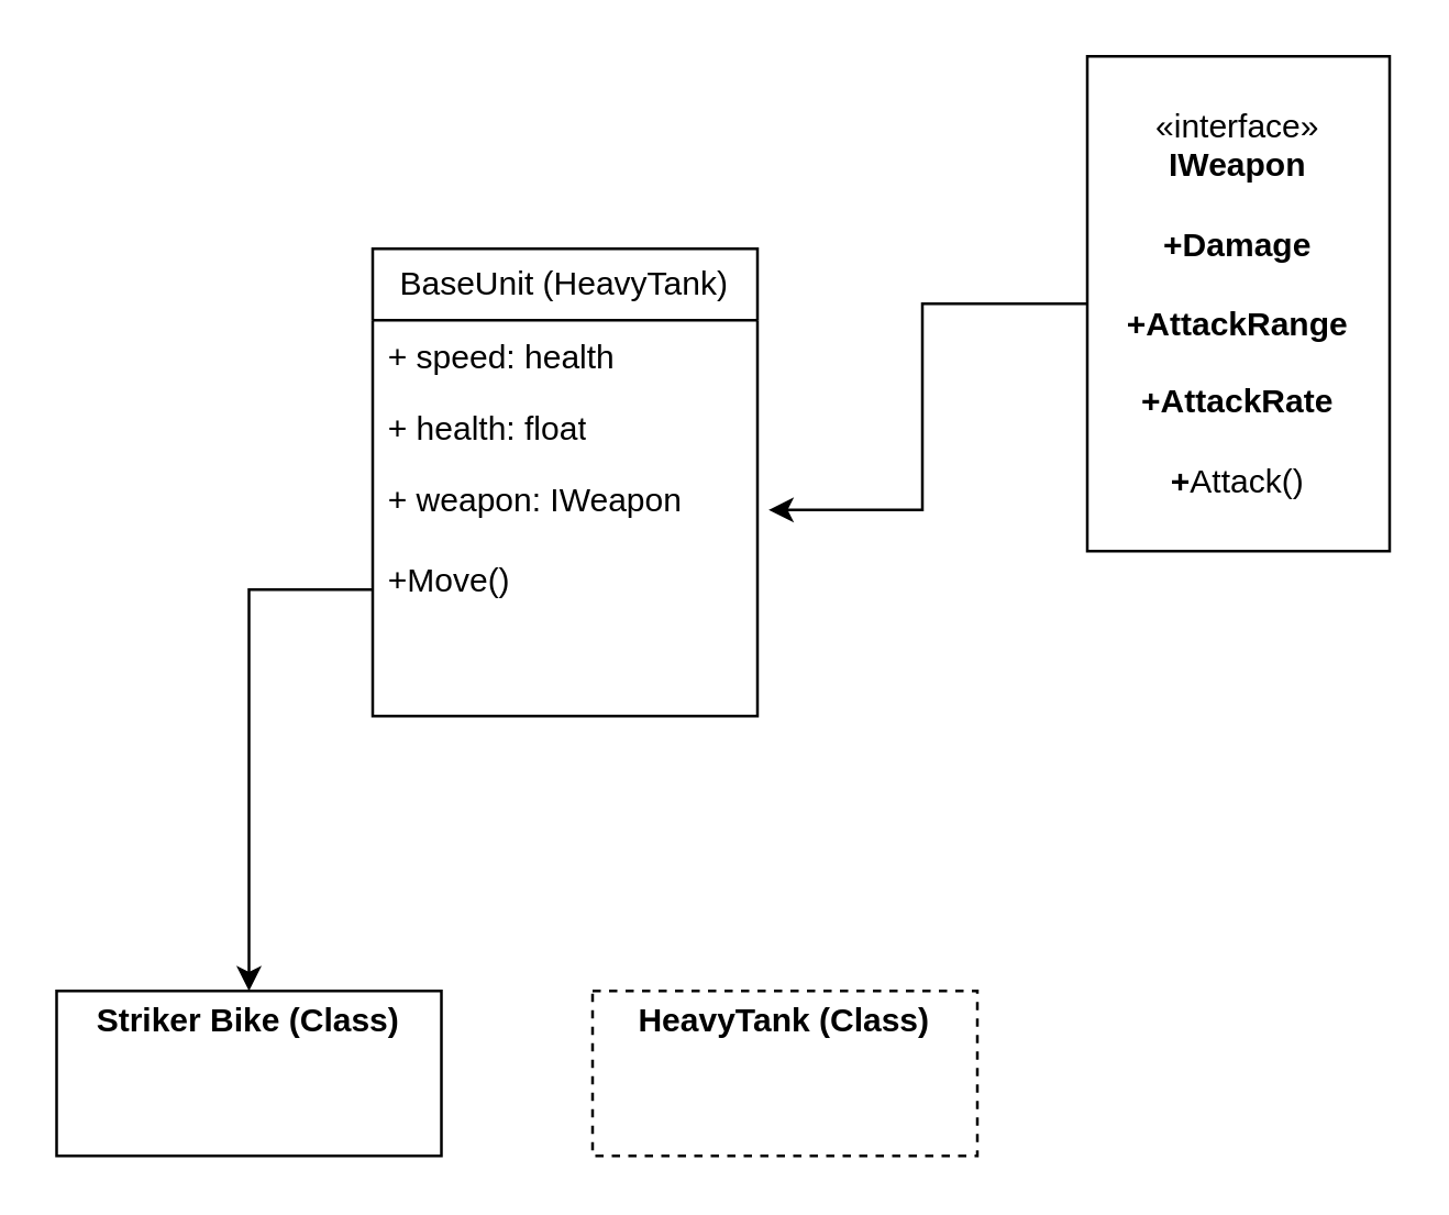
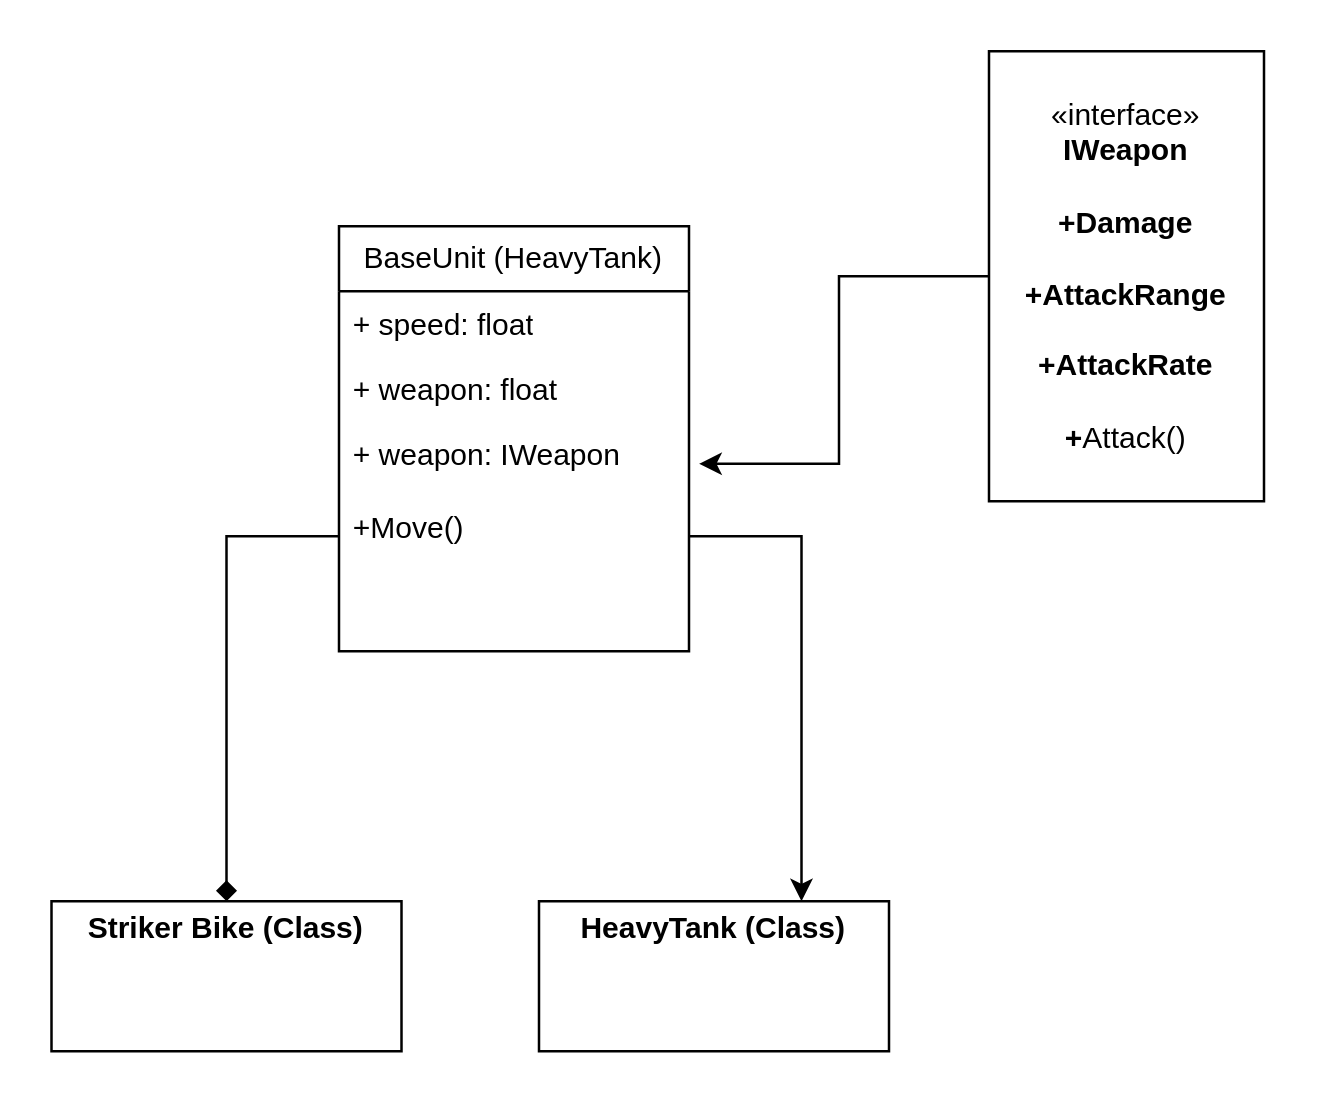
  <mxCell id="0" />
  <mxCell id="1" parent="0" />
  <mxCell id="2" value="BaseUnit (HeavyTank)" style="swimlane;fontStyle=0;childLayout=stackLayout;horizontal=1;startSize=26;fillColor=none;horizontalStack=0;resizeParent=1;resizeParentMax=0;resizeLast=0;collapsible=1;marginBottom=0;whiteSpace=wrap;html=1;" vertex="1" parent="1"><mxGeometry x="135" y="90" width="140" height="170" as="geometry" /></mxCell>
- <mxCell id="3" value="+ speed: health" style="text;strokeColor=none;fillColor=none;align=left;verticalAlign=top;spacingLeft=4;spacingRight=4;overflow=hidden;rotatable=0;points=[[0,0.5],[1,0.5]];portConstraint=eastwest;whiteSpace=wrap;html=1;" vertex="1" parent="2"><mxGeometry y="26" width="140" height="26" as="geometry" /></mxCell>
- <mxCell id="4" value="+ health: float" style="text;strokeColor=none;fillColor=none;align=left;verticalAlign=top;spacingLeft=4;spacingRight=4;overflow=hidden;rotatable=0;points=[[0,0.5],[1,0.5]];portConstraint=eastwest;whiteSpace=wrap;html=1;" vertex="1" parent="2"><mxGeometry y="52" width="140" height="26" as="geometry" /></mxCell>
+ <mxCell id="3" value="+ speed: float" style="text;strokeColor=none;fillColor=none;align=left;verticalAlign=top;spacingLeft=4;spacingRight=4;overflow=hidden;rotatable=0;points=[[0,0.5],[1,0.5]];portConstraint=eastwest;whiteSpace=wrap;html=1;" vertex="1" parent="2"><mxGeometry y="26" width="140" height="26" as="geometry" /></mxCell>
+ <mxCell id="4" value="+ weapon: float" style="text;strokeColor=none;fillColor=none;align=left;verticalAlign=top;spacingLeft=4;spacingRight=4;overflow=hidden;rotatable=0;points=[[0,0.5],[1,0.5]];portConstraint=eastwest;whiteSpace=wrap;html=1;" vertex="1" parent="2"><mxGeometry y="52" width="140" height="26" as="geometry" /></mxCell>
  <mxCell id="5" value="+ weapon: IWeapon&lt;div&gt;&lt;br&gt;&lt;/div&gt;&lt;div&gt;+Move()&lt;br&gt;&lt;div&gt;&lt;br&gt;&lt;div&gt;&lt;br&gt;&lt;/div&gt;&lt;/div&gt;&lt;/div&gt;" style="text;strokeColor=none;fillColor=none;align=left;verticalAlign=top;spacingLeft=4;spacingRight=4;overflow=hidden;rotatable=0;points=[[0,0.5],[1,0.5]];portConstraint=eastwest;whiteSpace=wrap;html=1;" vertex="1" parent="2"><mxGeometry y="78" width="140" height="92" as="geometry" /></mxCell>
  <mxCell id="6" value="&lt;p style=&quot;margin:0px;margin-top:4px;text-align:center;&quot;&gt;&lt;b&gt;Striker Bike (Class)&lt;/b&gt;&lt;/p&gt;" style="verticalAlign=top;align=left;overflow=fill;html=1;whiteSpace=wrap;" vertex="1" parent="1"><mxGeometry x="20" y="360" width="140" height="60" as="geometry" /></mxCell>
- <mxCell id="7" style="edgeStyle=orthogonalEdgeStyle;rounded=0;orthogonalLoop=1;jettySize=auto;html=1;entryX=0.5;entryY=0;entryDx=0;entryDy=0;" edge="1" parent="1" source="5" target="6"><mxGeometry relative="1" as="geometry" /></mxCell>
- <mxCell id="8" value="&lt;p style=&quot;margin:0px;margin-top:4px;text-align:center;&quot;&gt;&lt;b&gt;HeavyTank (Class)&lt;/b&gt;&lt;/p&gt;" style="verticalAlign=top;align=left;overflow=fill;html=1;whiteSpace=wrap;dashed=1;" vertex="1" parent="1"><mxGeometry x="215" y="360" width="140" height="60" as="geometry" /></mxCell>
+ <mxCell id="7" style="edgeStyle=orthogonalEdgeStyle;rounded=0;orthogonalLoop=1;jettySize=auto;html=1;entryX=0.5;entryY=0;entryDx=0;entryDy=0;endArrow=diamond;" edge="1" parent="1" source="5" target="6"><mxGeometry relative="1" as="geometry" /></mxCell>
+ <mxCell id="8" value="&lt;p style=&quot;margin:0px;margin-top:4px;text-align:center;&quot;&gt;&lt;b&gt;HeavyTank (Class)&lt;/b&gt;&lt;/p&gt;" style="verticalAlign=top;align=left;overflow=fill;html=1;whiteSpace=wrap;" vertex="1" parent="1"><mxGeometry x="215" y="360" width="140" height="60" as="geometry" /></mxCell>
+ <mxCell id="9" style="edgeStyle=orthogonalEdgeStyle;rounded=0;orthogonalLoop=1;jettySize=auto;html=1;entryX=0.75;entryY=0;entryDx=0;entryDy=0;" edge="1" parent="1" source="5" target="8"><mxGeometry relative="1" as="geometry" /></mxCell>
  <mxCell id="10" value="«interface»&lt;br&gt;&lt;b&gt;IWeapon&lt;/b&gt;&lt;div&gt;&lt;b&gt;&lt;br&gt;&lt;/b&gt;&lt;div&gt;&lt;b&gt;+Damage&lt;/b&gt;&lt;/div&gt;&lt;div&gt;&lt;b&gt;&lt;br&gt;&lt;/b&gt;&lt;/div&gt;&lt;div&gt;&lt;b&gt;+AttackRange&lt;/b&gt;&lt;/div&gt;&lt;div&gt;&lt;br&gt;&lt;/div&gt;&lt;div&gt;&lt;b&gt;+AttackRate&lt;/b&gt;&lt;/div&gt;&lt;div&gt;&lt;b&gt;&lt;br&gt;&lt;/b&gt;&lt;/div&gt;&lt;div&gt;&lt;b&gt;+&lt;/b&gt;&lt;span style=&quot;text-align: left; background-color: transparent; color: light-dark(rgb(0, 0, 0), rgb(255, 255, 255));&quot;&gt;Attack()&lt;/span&gt;&lt;/div&gt;&lt;/div&gt;" style="html=1;whiteSpace=wrap;" vertex="1" parent="1"><mxGeometry x="395" y="20" width="110" height="180" as="geometry" /></mxCell>
  <mxCell id="11" style="edgeStyle=orthogonalEdgeStyle;rounded=0;orthogonalLoop=1;jettySize=auto;html=1;entryX=1.029;entryY=0.185;entryDx=0;entryDy=0;entryPerimeter=0;" edge="1" parent="1" source="10" target="5"><mxGeometry relative="1" as="geometry" /></mxCell>
